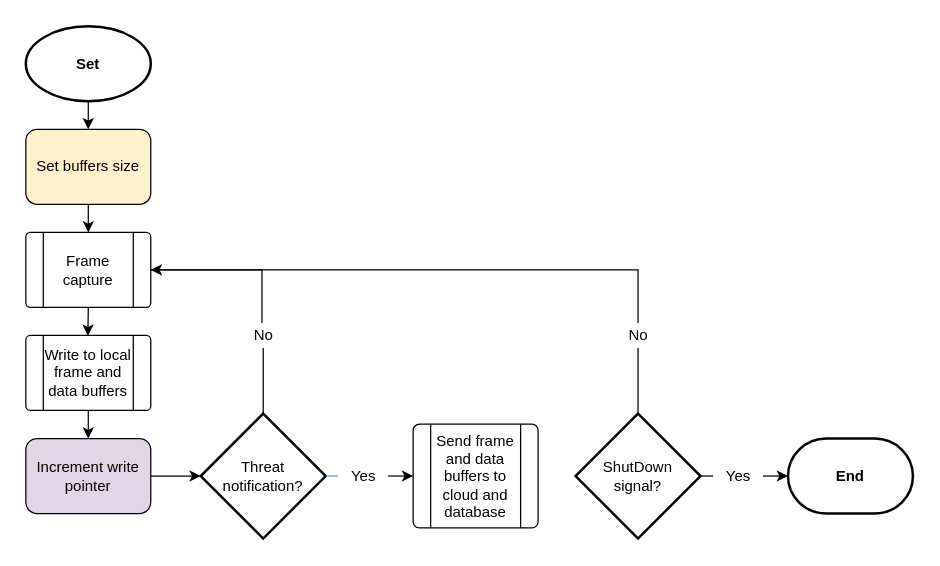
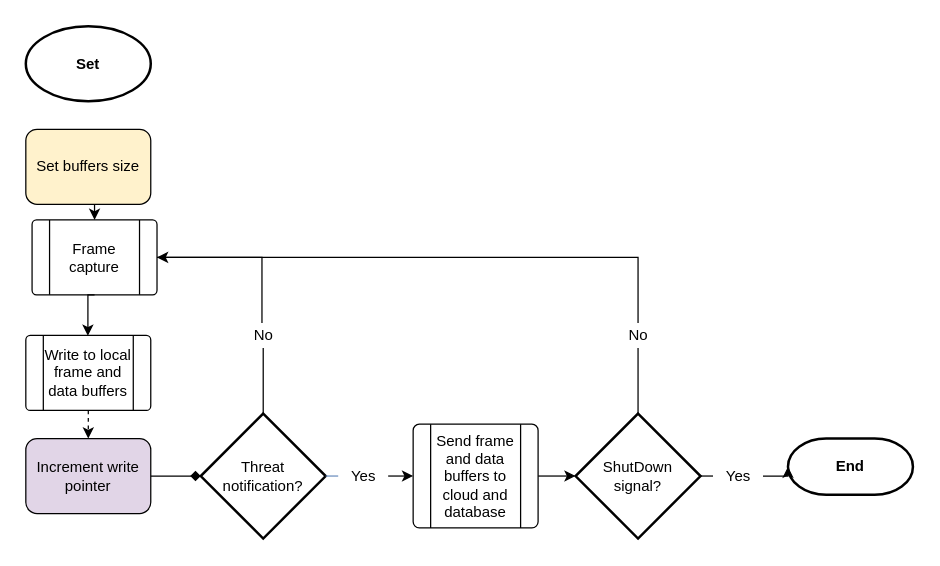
  <mxCell id="0" />
  <mxCell id="1" parent="0" />
- <mxCell id="2" style="edgeStyle=orthogonalEdgeStyle;rounded=0;orthogonalLoop=1;jettySize=auto;html=1;exitX=0.5;exitY=1;exitDx=0;exitDy=0;exitPerimeter=0;entryX=0.5;entryY=0;entryDx=0;entryDy=0;endArrow=classic;endFill=1;" edge="1" parent="1" source="3" target="9"><mxGeometry relative="1" as="geometry" /></mxCell>
  <mxCell id="3" value="&lt;b&gt;Set&lt;/b&gt;" style="strokeWidth=2;html=1;shape=mxgraph.flowchart.start_1;whiteSpace=wrap;" vertex="1" parent="1"><mxGeometry x="20" y="20.5" width="100" height="60" as="geometry" /></mxCell>
- <mxCell id="4" value="&lt;b&gt;End&lt;/b&gt;" style="strokeWidth=2;html=1;shape=mxgraph.flowchart.terminator;whiteSpace=wrap;" vertex="1" parent="1"><mxGeometry x="630" y="350.5" width="100" height="60" as="geometry" /></mxCell>
- <mxCell id="5" value="Frame capture" style="verticalLabelPosition=middle;verticalAlign=middle;html=1;shape=process;whiteSpace=wrap;rounded=1;size=0.14;arcSize=6;labelPosition=center;align=center;" vertex="1" parent="1"><mxGeometry x="20" y="185.5" width="100" height="60" as="geometry" /></mxCell>
+ <mxCell id="4" value="&lt;b&gt;End&lt;/b&gt;" style="strokeWidth=2;html=1;shape=mxgraph.flowchart.terminator;whiteSpace=wrap;" vertex="1" parent="1"><mxGeometry x="630" y="350.5" width="100" height="45" as="geometry" /></mxCell>
+ <mxCell id="5" value="Frame capture" style="verticalLabelPosition=middle;verticalAlign=middle;html=1;shape=process;whiteSpace=wrap;rounded=1;size=0.14;arcSize=6;labelPosition=center;align=center;" vertex="1" parent="1"><mxGeometry x="25" y="175.5" width="100" height="60" as="geometry" /></mxCell>
  <mxCell id="6" style="edgeStyle=orthogonalEdgeStyle;rounded=0;orthogonalLoop=1;jettySize=auto;html=1;exitX=0.5;exitY=1;exitDx=0;exitDy=0;entryX=0.5;entryY=0;entryDx=0;entryDy=0;entryPerimeter=0;endArrow=classic;endFill=1;" edge="1" parent="1" source="5"><mxGeometry relative="1" as="geometry"><mxPoint x="69.69" y="328.241" as="sourcePoint" /><mxPoint x="69.69" y="268.241" as="targetPoint" /></mxGeometry></mxCell>
  <mxCell id="7" style="edgeStyle=orthogonalEdgeStyle;rounded=0;orthogonalLoop=1;jettySize=auto;html=1;exitX=0.467;exitY=0;exitDx=0;exitDy=0;exitPerimeter=0;entryX=1;entryY=0.5;entryDx=0;entryDy=0;endArrow=classic;endFill=1;" edge="1" parent="1" source="16" target="5"><mxGeometry relative="1" as="geometry"><mxPoint x="333.862" y="291.397" as="targetPoint" /></mxGeometry></mxCell>
  <mxCell id="8" style="edgeStyle=orthogonalEdgeStyle;rounded=0;orthogonalLoop=1;jettySize=auto;html=1;exitX=0.5;exitY=1;exitDx=0;exitDy=0;entryX=0.5;entryY=0;entryDx=0;entryDy=0;endArrow=classic;endFill=1;" edge="1" parent="1" source="9" target="5"><mxGeometry relative="1" as="geometry" /></mxCell>
  <mxCell id="9" value="Set buffers size" style="rounded=1;whiteSpace=wrap;html=1;fillColor=#fff2cc;" vertex="1" parent="1"><mxGeometry x="20" y="103" width="100" height="60" as="geometry" /></mxCell>
+ <mxCell id="10" style="edgeStyle=orthogonalEdgeStyle;rounded=0;orthogonalLoop=1;jettySize=auto;html=1;exitX=1;exitY=0.5;exitDx=0;exitDy=0;entryX=0;entryY=0.5;entryDx=0;entryDy=0;entryPerimeter=0;endArrow=classic;endFill=1;" edge="1" parent="1" source="11" target="26"><mxGeometry relative="1" as="geometry" /></mxCell>
  <mxCell id="11" value="Send frame and data buffers to cloud and database" style="verticalLabelPosition=middle;verticalAlign=middle;html=1;shape=process;whiteSpace=wrap;rounded=1;size=0.14;arcSize=6;labelPosition=center;align=center;" vertex="1" parent="1"><mxGeometry x="330" y="339" width="100" height="83" as="geometry" /></mxCell>
  <mxCell id="12" value="Yes&lt;br&gt;" style="text;html=1;align=center;verticalAlign=middle;resizable=0;points=[];;autosize=1;" vertex="1" parent="1"><mxGeometry x="170" y="368" width="40" height="20" as="geometry" /></mxCell>
  <mxCell id="13" value="Yes&lt;br&gt;" style="text;html=1;align=center;verticalAlign=middle;resizable=0;points=[];;autosize=1;" vertex="1" parent="1"><mxGeometry x="170" y="368" width="40" height="20" as="geometry" /></mxCell>
  <mxCell id="14" style="edgeStyle=orthogonalEdgeStyle;rounded=0;orthogonalLoop=1;jettySize=auto;html=1;exitX=1;exitY=0.5;exitDx=0;exitDy=0;exitPerimeter=0;entryX=0;entryY=0.5;entryDx=0;entryDy=0;endArrow=classic;endFill=1;" edge="1" parent="1" source="22" target="11"><mxGeometry relative="1" as="geometry" /></mxCell>
  <mxCell id="15" value="Threat &lt;br&gt;notification?" style="strokeWidth=2;html=1;shape=mxgraph.flowchart.decision;whiteSpace=wrap;" vertex="1" parent="1"><mxGeometry x="160" y="330.5" width="100" height="100" as="geometry" /></mxCell>
  <mxCell id="16" value="No&lt;br&gt;" style="text;html=1;align=center;verticalAlign=middle;resizable=0;points=[];;autosize=1;" vertex="1" parent="1"><mxGeometry x="195" y="258" width="30" height="20" as="geometry" /></mxCell>
  <mxCell id="17" style="edgeStyle=orthogonalEdgeStyle;rounded=0;orthogonalLoop=1;jettySize=auto;html=1;exitX=0.5;exitY=0;exitDx=0;exitDy=0;exitPerimeter=0;endArrow=none;endFill=0;" edge="1" parent="1" source="15" target="16"><mxGeometry relative="1" as="geometry"><mxPoint x="234.034" y="291.397" as="sourcePoint" /><mxPoint x="314" y="291.5" as="targetPoint" /></mxGeometry></mxCell>
- <mxCell id="18" style="edgeStyle=orthogonalEdgeStyle;rounded=0;orthogonalLoop=1;jettySize=auto;html=1;exitX=0.5;exitY=1;exitDx=0;exitDy=0;entryX=0.5;entryY=0;entryDx=0;entryDy=0;endArrow=classic;endFill=1;" edge="1" parent="1" source="19" target="21"><mxGeometry relative="1" as="geometry" /></mxCell>
+ <mxCell id="18" style="edgeStyle=orthogonalEdgeStyle;rounded=0;orthogonalLoop=1;jettySize=auto;html=1;exitX=0.5;exitY=1;exitDx=0;exitDy=0;entryX=0.5;entryY=0;entryDx=0;entryDy=0;endArrow=classic;endFill=1;dashed=1;" edge="1" parent="1" source="19" target="21"><mxGeometry relative="1" as="geometry" /></mxCell>
  <mxCell id="19" value="Write to local frame and data buffers" style="verticalLabelPosition=middle;verticalAlign=middle;html=1;shape=process;whiteSpace=wrap;rounded=1;size=0.14;arcSize=6;labelPosition=center;align=center;" vertex="1" parent="1"><mxGeometry x="20" y="268" width="100" height="60" as="geometry" /></mxCell>
- <mxCell id="20" style="edgeStyle=orthogonalEdgeStyle;rounded=0;orthogonalLoop=1;jettySize=auto;html=1;exitX=1;exitY=0.5;exitDx=0;exitDy=0;entryX=0;entryY=0.5;entryDx=0;entryDy=0;entryPerimeter=0;endArrow=classic;endFill=1;" edge="1" parent="1" source="21" target="15"><mxGeometry relative="1" as="geometry" /></mxCell>
+ <mxCell id="20" style="edgeStyle=orthogonalEdgeStyle;rounded=0;orthogonalLoop=1;jettySize=auto;html=1;exitX=1;exitY=0.5;exitDx=0;exitDy=0;entryX=0;entryY=0.5;entryDx=0;entryDy=0;entryPerimeter=0;endArrow=diamond;endFill=1;" edge="1" parent="1" source="21" target="15"><mxGeometry relative="1" as="geometry" /></mxCell>
  <mxCell id="21" value="Increment write pointer" style="rounded=1;whiteSpace=wrap;html=1;fillColor=#e1d5e7;" vertex="1" parent="1"><mxGeometry x="20" y="350.5" width="100" height="60" as="geometry" /></mxCell>
  <mxCell id="22" value="Yes&lt;br&gt;" style="text;html=1;align=center;verticalAlign=middle;resizable=0;points=[];;autosize=1;" vertex="1" parent="1"><mxGeometry x="270" y="370.5" width="40" height="20" as="geometry" /></mxCell>
  <mxCell id="23" style="edgeStyle=orthogonalEdgeStyle;rounded=0;orthogonalLoop=1;jettySize=auto;html=1;exitX=1;exitY=0.5;exitDx=0;exitDy=0;exitPerimeter=0;entryX=0;entryY=0.5;entryDx=0;entryDy=0;endArrow=none;endFill=0;fillColor=#dae8fc;strokeColor=#6c8ebf;" edge="1" parent="1" source="15" target="22"><mxGeometry relative="1" as="geometry"><mxPoint x="270.095" y="380.333" as="sourcePoint" /><mxPoint x="350.095" y="380.333" as="targetPoint" /></mxGeometry></mxCell>
  <mxCell id="24" style="edgeStyle=orthogonalEdgeStyle;rounded=0;orthogonalLoop=1;jettySize=auto;html=1;exitX=1;exitY=0.5;exitDx=0;exitDy=0;exitPerimeter=0;entryX=0;entryY=0.5;entryDx=0;entryDy=0;entryPerimeter=0;endArrow=classic;endFill=1;" edge="1" parent="1" source="27" target="4"><mxGeometry relative="1" as="geometry" /></mxCell>
  <mxCell id="25" style="edgeStyle=orthogonalEdgeStyle;rounded=0;orthogonalLoop=1;jettySize=auto;html=1;exitX=0.5;exitY=0;exitDx=0;exitDy=0;exitPerimeter=0;entryX=1;entryY=0.5;entryDx=0;entryDy=0;endArrow=none;endFill=0;" edge="1" parent="1" source="29" target="5"><mxGeometry relative="1" as="geometry" /></mxCell>
  <mxCell id="26" value="ShutDown &lt;br&gt;signal?" style="strokeWidth=2;html=1;shape=mxgraph.flowchart.decision;whiteSpace=wrap;" vertex="1" parent="1"><mxGeometry x="460" y="330.5" width="100" height="100" as="geometry" /></mxCell>
  <mxCell id="27" value="Yes" style="text;html=1;align=center;verticalAlign=middle;resizable=0;points=[];;autosize=1;" vertex="1" parent="1"><mxGeometry x="570" y="370.5" width="40" height="20" as="geometry" /></mxCell>
  <mxCell id="28" style="edgeStyle=orthogonalEdgeStyle;rounded=0;orthogonalLoop=1;jettySize=auto;html=1;exitX=1;exitY=0.5;exitDx=0;exitDy=0;exitPerimeter=0;entryX=0;entryY=0.5;entryDx=0;entryDy=0;entryPerimeter=0;endArrow=none;endFill=0;" edge="1" parent="1" source="26" target="27"><mxGeometry relative="1" as="geometry"><mxPoint x="555.286" y="380.571" as="sourcePoint" /><mxPoint x="619.857" y="380.571" as="targetPoint" /></mxGeometry></mxCell>
  <mxCell id="29" value="No&lt;br&gt;" style="text;html=1;align=center;verticalAlign=middle;resizable=0;points=[];;autosize=1;" vertex="1" parent="1"><mxGeometry x="495" y="258" width="30" height="20" as="geometry" /></mxCell>
  <mxCell id="30" style="edgeStyle=orthogonalEdgeStyle;rounded=0;orthogonalLoop=1;jettySize=auto;html=1;exitX=0.5;exitY=0;exitDx=0;exitDy=0;exitPerimeter=0;endArrow=none;endFill=0;" edge="1" parent="1" source="26" target="29"><mxGeometry relative="1" as="geometry"><mxPoint x="509.833" y="330.5" as="sourcePoint" /><mxPoint x="79.833" y="215.5" as="targetPoint" /></mxGeometry></mxCell>
